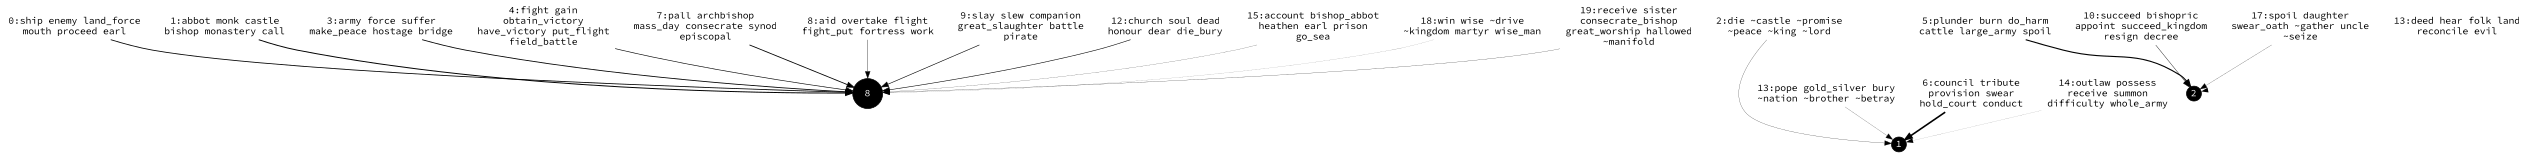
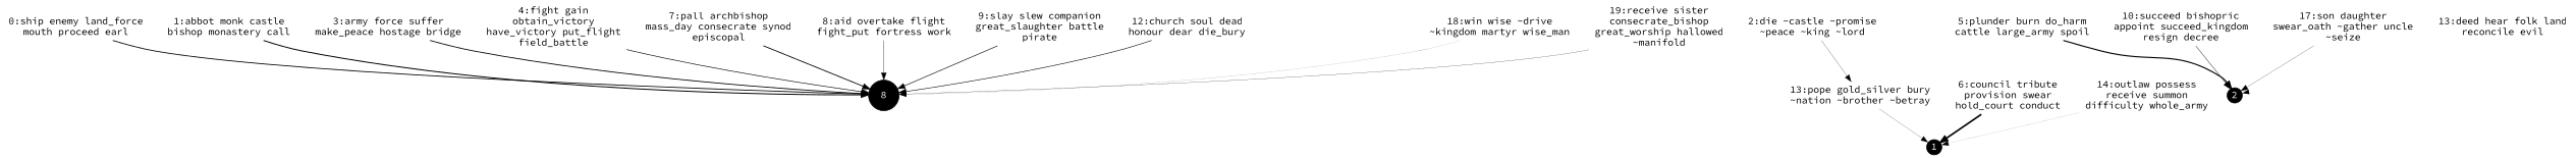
  strict digraph {
    fontname="Source Code Pro"
    node [fontcolor=black fontname="Source Code Pro" shape=none]
    edge [fontname="Source Code Pro" penwidth=0.30]
    n1 [label="0:ship enemy land_force\nmouth proceed earl"]
    n2 [fillcolor=black fontcolor=white height=0.60 label=8 margin="0,0" shape=circle style=filled]
    n3 [label="1:abbot monk castle\nbishop monastery call"]
    n4 [label="2:die ~castle ~promise\n~peace ~king ~lord"]
    n5 [fillcolor=black fontcolor=white height=0.05 label=1 margin="0,0" shape=circle style=filled]
    n6 [label="3:army force suffer\nmake_peace hostage bridge"]
    n7 [label="4:fight gain\nobtain_victory\nhave_victory put_flight\nfield_battle"]
    n8 [label="5:plunder burn do_harm\ncattle large_army spoil"]
    n9 [fillcolor=black fontcolor=white height=0.04 label=2 margin="0,0" shape=circle style=filled]
    n10 [label="7:pall archbishop\nmass_day consecrate synod\nepiscopal"]
    n11 [label="8:aid overtake flight\nfight_put fortress work"]
    n12 [label="9:slay slew companion\ngreat_slaughter battle\npirate"]
    n13 [label="10:succeed bishopric\nappoint succeed_kingdom\nresign decree"]
    n14 [label="12:church soul dead\nhonour dear die_bury"]
-   n15 [label="15:account bishop_abbot\nheathen earl prison\ngo_sea"]
    n16 [label="13:pope gold_silver bury\n~nation ~brother ~betray"]
    n17 [label="18:win wise ~drive\n~kingdom martyr wise_man"]
    n18 [label="19:receive sister\nconsecrate_bishop\ngreat_worship hallowed\n~manifold"]
    n19 [label="6:council tribute\nprovision swear\nhold_court conduct"]
    n20 [label="14:outlaw possess\nreceive summon\ndifficulty whole_army"]
-   n21 [label="17:spoil daughter\nswear_oath ~gather uncle\n~seize"]
+   n21 [label="17:son daughter\nswear_oath ~gather uncle\n~seize"]
    n22 [label="13:deed hear folk land\nreconcile evil"]
    n1 -> n2 [penwidth=1.19]
    n3 -> n2 [penwidth=1.40]
-   n4 -> n5
+   n4 -> n16
    n6 -> n2 [penwidth=1.20]
    n7 -> n2 [penwidth=0.89]
    n8 -> n9 [penwidth=1.60]
    n10 -> n2 [penwidth=1.20]
    n11 -> n2 [penwidth=0.49]
    n12 -> n2 [penwidth=0.85]
    n13 -> n9 [penwidth=0.56]
    n14 -> n2 [penwidth=0.81]
-   n15 -> n2 [penwidth=0.22]
    n16 -> n5 [penwidth=0.24]
    n17 -> n2 [penwidth=0.11]
    n18 -> n2
    n19 -> n5 [penwidth=2.32]
    n20 -> n5 [penwidth=0.10]
    n21 -> n9 [penwidth=0.28]
    n22 -> n9 [penwidth=0.00]
  }
